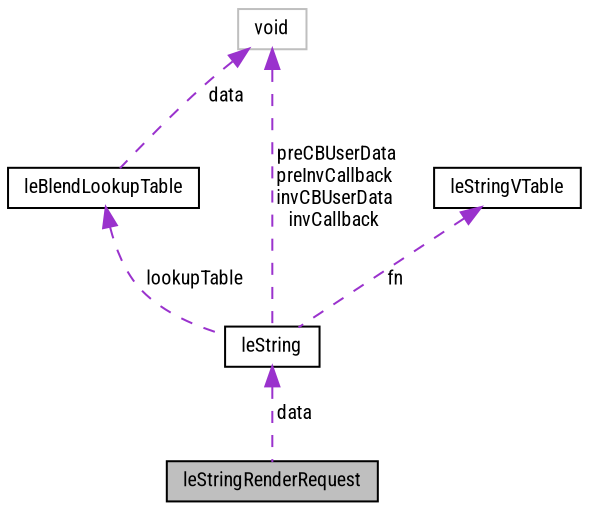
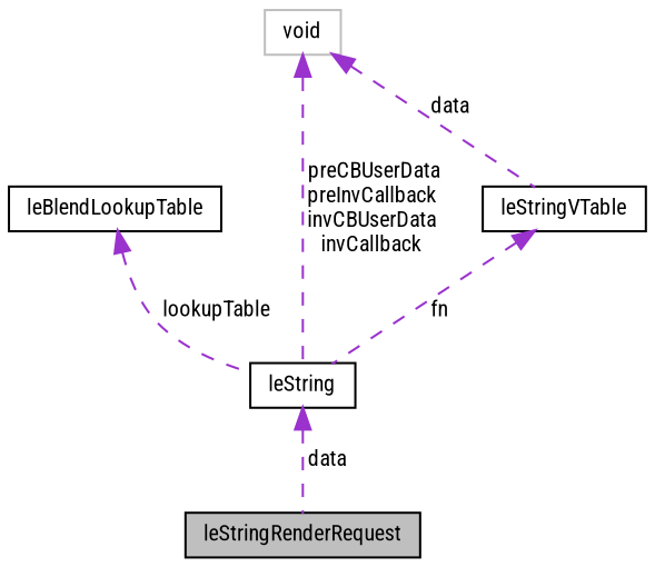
  digraph {
    fontname="Roboto Condensed"
    node [color=black fillcolor=white fontname="Roboto Condensed" fontsize=10 shape=record style=filled]
    edge [color=darkorchid3 dir=back fontname="Roboto Condensed" fontsize=10 labelfontname=Helvetica labelfontsize=10 style=dashed]
    n1 [fillcolor=grey75 fontcolor=black height=0.2 label=leStringRenderRequest width=0.4]
    n2 [height=0.2 label=leBlendLookupTable width=0.4]
    n3 [height=0.2 label=leString width=0.4]
    n4 [color=grey75 height=0.2 label=void width=0.4]
    n5 [height=0.2 label=leStringVTable width=0.4]
    n2 -> n3 [label=" lookupTable"]
    n3 -> n1 [label=" data"]
-   n4 -> n2 [label=" data"]
+   n4 -> n5 [label=" data"]
    n4 -> n3 [label=" preCBUserData\npreInvCallback\ninvCBUserData\ninvCallback"]
    n5 -> n3 [label=" fn"]
  }
